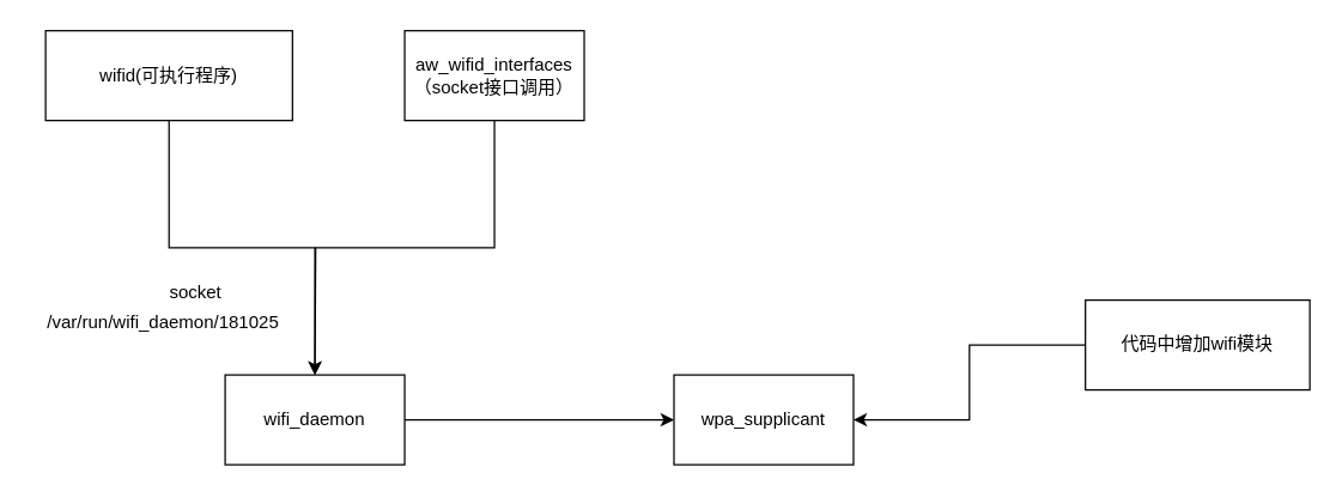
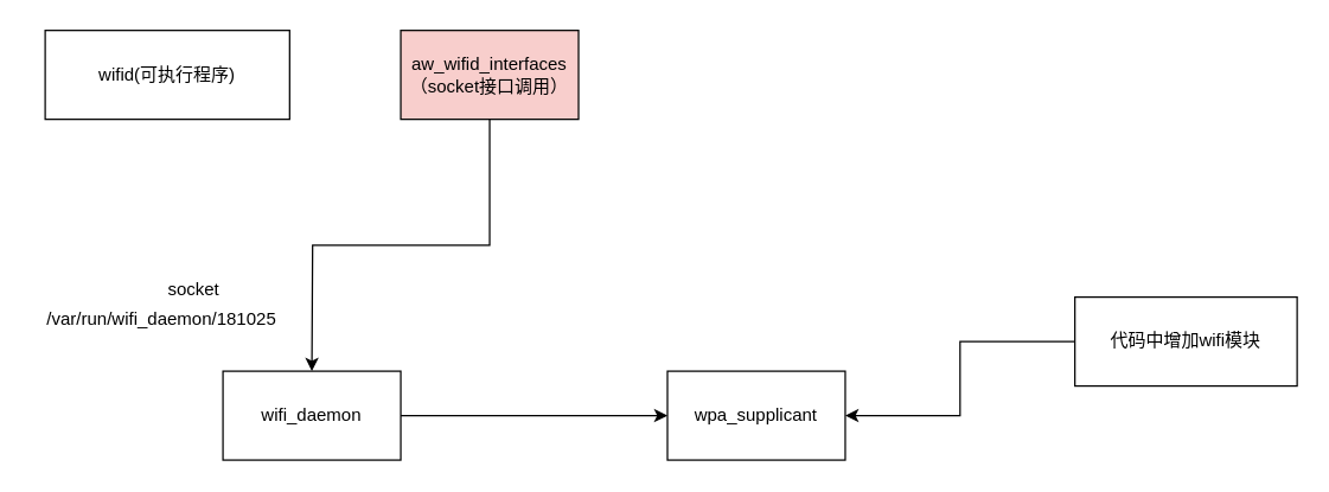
  <mxCell id="0" />
  <mxCell id="1" parent="0" />
- <mxCell id="2" style="edgeStyle=orthogonalEdgeStyle;rounded=0;orthogonalLoop=1;jettySize=auto;html=1;entryX=0.5;entryY=0;entryDx=0;entryDy=0;" edge="1" parent="1" source="3" target="5"><mxGeometry relative="1" as="geometry" /></mxCell>
  <mxCell id="3" value="wifid(可执行程序)" style="rounded=0;whiteSpace=wrap;html=1;" vertex="1" parent="1"><mxGeometry x="30" y="20" width="165" height="60" as="geometry" /></mxCell>
  <mxCell id="4" style="edgeStyle=orthogonalEdgeStyle;rounded=0;orthogonalLoop=1;jettySize=auto;html=1;" edge="1" parent="1" source="5" target="6"><mxGeometry relative="1" as="geometry" /></mxCell>
  <mxCell id="5" value="wifi_daemon" style="rounded=0;whiteSpace=wrap;html=1;" vertex="1" parent="1"><mxGeometry x="150" y="250" width="120" height="60" as="geometry" /></mxCell>
  <mxCell id="6" value="wpa_supplicant" style="rounded=0;whiteSpace=wrap;html=1;" vertex="1" parent="1"><mxGeometry x="450" y="250" width="120" height="60" as="geometry" /></mxCell>
  <mxCell id="7" style="edgeStyle=orthogonalEdgeStyle;rounded=0;orthogonalLoop=1;jettySize=auto;html=1;exitX=0.5;exitY=1;exitDx=0;exitDy=0;" edge="1" parent="1" source="8"><mxGeometry relative="1" as="geometry"><mxPoint x="210" y="250" as="targetPoint" /></mxGeometry></mxCell>
- <mxCell id="8" value="aw_wifid_interfaces（socket接口调用）" style="rounded=0;whiteSpace=wrap;html=1;" vertex="1" parent="1"><mxGeometry x="270" y="20" width="120" height="60" as="geometry" /></mxCell>
+ <mxCell id="8" value="aw_wifid_interfaces（socket接口调用）" style="rounded=0;whiteSpace=wrap;html=1;fillColor=#f8cecc;" vertex="1" parent="1"><mxGeometry x="270" y="20" width="120" height="60" as="geometry" /></mxCell>
  <mxCell id="9" value="socket" style="text;html=1;align=center;verticalAlign=middle;resizable=0;points=[];autosize=1;strokeColor=none;fillColor=none;" vertex="1" parent="1"><mxGeometry x="100" y="180" width="60" height="30" as="geometry" /></mxCell>
  <mxCell id="10" value="/var/run/wifi_daemon/181025&amp;nbsp;" style="text;html=1;align=center;verticalAlign=middle;resizable=0;points=[];autosize=1;strokeColor=none;fillColor=none;" vertex="1" parent="1"><mxGeometry x="20" y="200" width="180" height="30" as="geometry" /></mxCell>
  <mxCell id="11" style="edgeStyle=orthogonalEdgeStyle;rounded=0;orthogonalLoop=1;jettySize=auto;html=1;entryX=1;entryY=0.5;entryDx=0;entryDy=0;" edge="1" parent="1" source="12" target="6"><mxGeometry relative="1" as="geometry" /></mxCell>
  <mxCell id="12" value="代码中增加wifi模块" style="rounded=0;whiteSpace=wrap;html=1;" vertex="1" parent="1"><mxGeometry x="725" y="200" width="150" height="60" as="geometry" /></mxCell>
